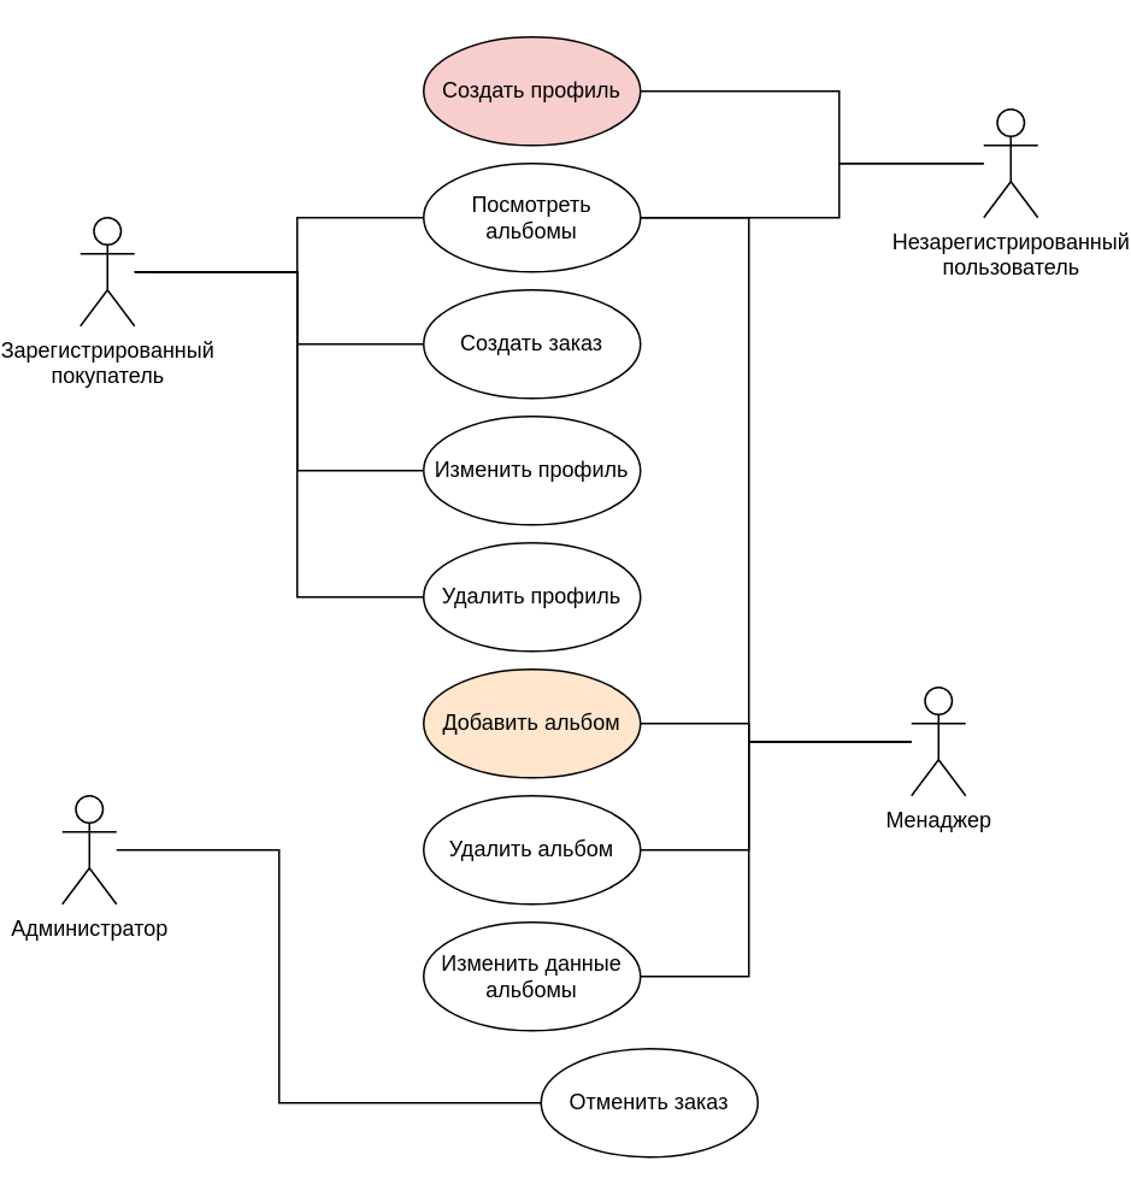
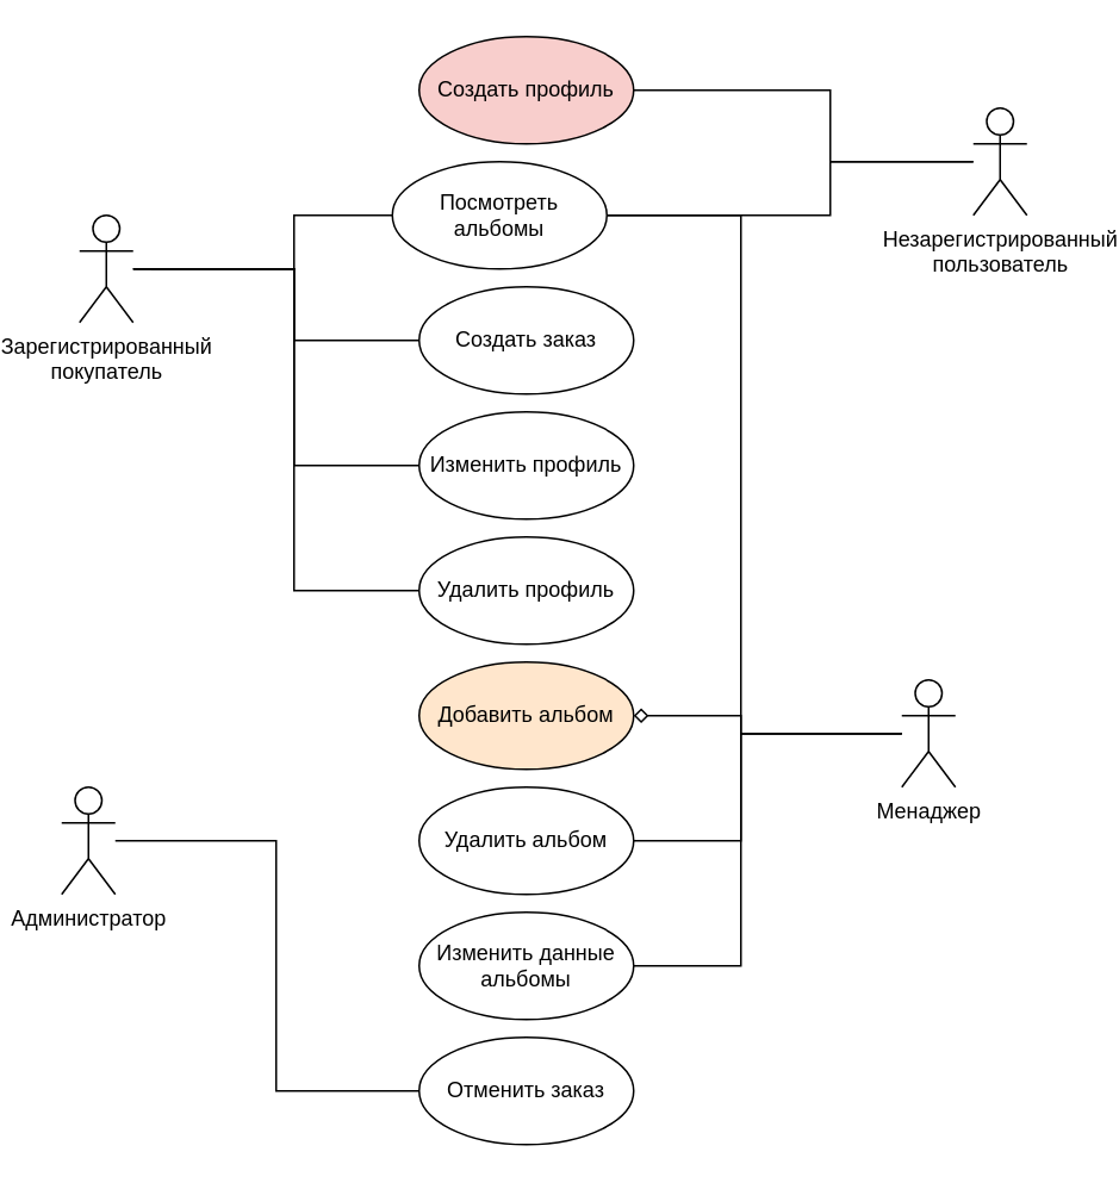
  <mxCell id="0" />
  <mxCell id="1" parent="0" />
  <mxCell id="2" value="Зарегистрированный &lt;br&gt;покупатель" style="shape=umlActor;verticalLabelPosition=bottom;verticalAlign=top;html=1;outlineConnect=0;" parent="1" vertex="1"><mxGeometry x="30" y="120" width="30" height="60" as="geometry" /></mxCell>
  <mxCell id="3" value="Администратор&lt;span id=&quot;docs-internal-guid-5f59d4e0-7fff-7d63-4823-62fbd755ea4f&quot;&gt;&lt;/span&gt;" style="shape=umlActor;verticalLabelPosition=bottom;verticalAlign=top;html=1;outlineConnect=0;" parent="1" vertex="1"><mxGeometry x="20" y="440" width="30" height="60" as="geometry" /></mxCell>
- <mxCell id="4" style="edgeStyle=orthogonalEdgeStyle;rounded=0;orthogonalLoop=1;jettySize=auto;html=1;entryX=1;entryY=0.5;entryDx=0;entryDy=0;endArrow=none;endFill=0;" edge="1" parent="1" source="5" target="23"><mxGeometry relative="1" as="geometry"><Array as="points"><mxPoint x="400" y="410" /><mxPoint x="400" y="400" /></Array></mxGeometry></mxCell>
+ <mxCell id="4" style="edgeStyle=orthogonalEdgeStyle;rounded=0;orthogonalLoop=1;jettySize=auto;html=1;entryX=1;entryY=0.5;entryDx=0;entryDy=0;endArrow=diamond;endFill=0;" edge="1" parent="1" source="5" target="23"><mxGeometry relative="1" as="geometry"><Array as="points"><mxPoint x="400" y="410" /><mxPoint x="400" y="400" /></Array></mxGeometry></mxCell>
  <mxCell id="5" value="Менаджер&lt;span id=&quot;docs-internal-guid-5f59d4e0-7fff-7d63-4823-62fbd755ea4f&quot;&gt;&lt;/span&gt;" style="shape=umlActor;verticalLabelPosition=bottom;verticalAlign=top;html=1;outlineConnect=0;" parent="1" vertex="1"><mxGeometry x="490" y="380" width="30" height="60" as="geometry" /></mxCell>
  <mxCell id="6" style="edgeStyle=orthogonalEdgeStyle;rounded=0;orthogonalLoop=1;jettySize=auto;html=1;exitX=1;exitY=0.5;exitDx=0;exitDy=0;endArrow=none;endFill=0;" edge="1" parent="1" source="7"><mxGeometry relative="1" as="geometry"><mxPoint x="490" y="410" as="targetPoint" /><Array as="points"><mxPoint x="400" y="470" /><mxPoint x="400" y="410" /></Array></mxGeometry></mxCell>
  <mxCell id="7" value="Удалить альбом" style="ellipse;whiteSpace=wrap;html=1;" parent="1" vertex="1"><mxGeometry x="220" y="440" width="120" height="60" as="geometry" /></mxCell>
  <mxCell id="8" style="edgeStyle=orthogonalEdgeStyle;rounded=0;orthogonalLoop=1;jettySize=auto;html=1;entryX=1;entryY=0.5;entryDx=0;entryDy=0;endArrow=none;endFill=0;" edge="1" parent="1" source="9" target="12"><mxGeometry relative="1" as="geometry"><Array as="points"><mxPoint x="450" y="90" /><mxPoint x="450" y="120" /></Array></mxGeometry></mxCell>
  <mxCell id="9" value="Незарегистрированный &lt;br&gt;пользователь&lt;span id=&quot;docs-internal-guid-5f59d4e0-7fff-7d63-4823-62fbd755ea4f&quot;&gt;&lt;/span&gt;" style="shape=umlActor;verticalLabelPosition=bottom;verticalAlign=top;html=1;outlineConnect=0;" vertex="1" parent="1"><mxGeometry x="530" y="60" width="30" height="60" as="geometry" /></mxCell>
  <mxCell id="10" style="edgeStyle=orthogonalEdgeStyle;rounded=0;orthogonalLoop=1;jettySize=auto;html=1;exitX=0;exitY=0.5;exitDx=0;exitDy=0;endArrow=none;endFill=0;" edge="1" parent="1" source="12" target="2"><mxGeometry relative="1" as="geometry"><Array as="points"><mxPoint x="150" y="120" /><mxPoint x="150" y="150" /></Array></mxGeometry></mxCell>
  <mxCell id="11" style="edgeStyle=orthogonalEdgeStyle;rounded=0;orthogonalLoop=1;jettySize=auto;html=1;exitX=1;exitY=0.5;exitDx=0;exitDy=0;endArrow=none;endFill=0;" edge="1" parent="1" source="12"><mxGeometry relative="1" as="geometry"><mxPoint x="490" y="410" as="targetPoint" /><Array as="points"><mxPoint x="400" y="120" /><mxPoint x="400" y="410" /></Array></mxGeometry></mxCell>
- <mxCell id="12" value="Посмотреть альбомы" style="ellipse;whiteSpace=wrap;html=1;" vertex="1" parent="1"><mxGeometry x="220" y="90" width="120" height="60" as="geometry" /></mxCell>
+ <mxCell id="12" value="Посмотреть альбомы" style="ellipse;whiteSpace=wrap;html=1;" vertex="1" parent="1"><mxGeometry x="205" y="90" width="120" height="60" as="geometry" /></mxCell>
  <mxCell id="13" style="edgeStyle=orthogonalEdgeStyle;rounded=0;orthogonalLoop=1;jettySize=auto;html=1;exitX=0;exitY=0.5;exitDx=0;exitDy=0;endArrow=none;endFill=0;" edge="1" parent="1" source="14"><mxGeometry relative="1" as="geometry"><mxPoint x="70" y="150" as="targetPoint" /><Array as="points"><mxPoint x="150" y="190" /><mxPoint x="150" y="150" /></Array></mxGeometry></mxCell>
  <mxCell id="14" value="Создать заказ" style="ellipse;whiteSpace=wrap;html=1;" vertex="1" parent="1"><mxGeometry x="220" y="160" width="120" height="60" as="geometry" /></mxCell>
  <mxCell id="15" style="edgeStyle=orthogonalEdgeStyle;rounded=0;orthogonalLoop=1;jettySize=auto;html=1;exitX=1;exitY=0.5;exitDx=0;exitDy=0;endArrow=none;endFill=0;" edge="1" parent="1" source="16"><mxGeometry relative="1" as="geometry"><mxPoint x="490" y="410" as="targetPoint" /><Array as="points"><mxPoint x="400" y="540" /><mxPoint x="400" y="410" /></Array></mxGeometry></mxCell>
  <mxCell id="16" value="Изменить данные альбомы" style="ellipse;whiteSpace=wrap;html=1;" vertex="1" parent="1"><mxGeometry x="220" y="510" width="120" height="60" as="geometry" /></mxCell>
  <mxCell id="17" style="edgeStyle=orthogonalEdgeStyle;rounded=0;orthogonalLoop=1;jettySize=auto;html=1;exitX=1;exitY=0.5;exitDx=0;exitDy=0;endArrow=none;endFill=0;" edge="1" parent="1" source="18"><mxGeometry relative="1" as="geometry"><mxPoint x="530" y="90" as="targetPoint" /><Array as="points"><mxPoint x="450" y="50" /><mxPoint x="450" y="90" /><mxPoint x="480" y="90" /></Array></mxGeometry></mxCell>
  <mxCell id="18" value="Создать профиль" style="ellipse;whiteSpace=wrap;html=1;fillColor=#f8cecc;" vertex="1" parent="1"><mxGeometry x="220" y="20" width="120" height="60" as="geometry" /></mxCell>
  <mxCell id="19" style="edgeStyle=orthogonalEdgeStyle;rounded=0;orthogonalLoop=1;jettySize=auto;html=1;exitX=0;exitY=0.5;exitDx=0;exitDy=0;endArrow=none;endFill=0;" edge="1" parent="1" source="20"><mxGeometry relative="1" as="geometry"><mxPoint x="60" y="150" as="targetPoint" /><Array as="points"><mxPoint x="150" y="260" /><mxPoint x="150" y="150" /></Array></mxGeometry></mxCell>
  <mxCell id="20" value="Изменить профиль" style="ellipse;whiteSpace=wrap;html=1;" vertex="1" parent="1"><mxGeometry x="220" y="230" width="120" height="60" as="geometry" /></mxCell>
  <mxCell id="21" style="edgeStyle=orthogonalEdgeStyle;rounded=0;orthogonalLoop=1;jettySize=auto;html=1;exitX=0;exitY=0.5;exitDx=0;exitDy=0;endArrow=none;endFill=0;" edge="1" parent="1" source="22"><mxGeometry relative="1" as="geometry"><mxPoint x="60" y="150" as="targetPoint" /><Array as="points"><mxPoint x="150" y="330" /><mxPoint x="150" y="150" /></Array></mxGeometry></mxCell>
  <mxCell id="22" value="Удалить профиль" style="ellipse;whiteSpace=wrap;html=1;" vertex="1" parent="1"><mxGeometry x="220" y="300" width="120" height="60" as="geometry" /></mxCell>
  <mxCell id="23" value="Добавить альбом" style="ellipse;whiteSpace=wrap;html=1;fillColor=#ffe6cc;" vertex="1" parent="1"><mxGeometry x="220" y="370" width="120" height="60" as="geometry" /></mxCell>
  <mxCell id="24" style="edgeStyle=orthogonalEdgeStyle;rounded=0;orthogonalLoop=1;jettySize=auto;html=1;exitX=0;exitY=0.5;exitDx=0;exitDy=0;endArrow=none;endFill=0;" edge="1" parent="1" source="25"><mxGeometry relative="1" as="geometry"><mxPoint x="50" y="470" as="targetPoint" /><Array as="points"><mxPoint x="140" y="610" /><mxPoint x="140" y="470" /></Array></mxGeometry></mxCell>
- <mxCell id="25" value="Отменить заказ" style="ellipse;whiteSpace=wrap;html=1;" vertex="1" parent="1"><mxGeometry x="285" y="580" width="120" height="60" as="geometry" /></mxCell>
+ <mxCell id="25" value="Отменить заказ" style="ellipse;whiteSpace=wrap;html=1;" vertex="1" parent="1"><mxGeometry x="220" y="580" width="120" height="60" as="geometry" /></mxCell>
